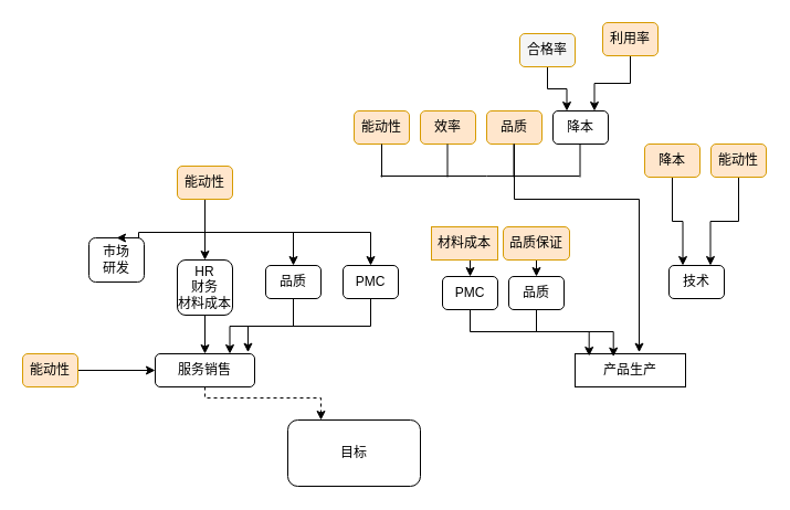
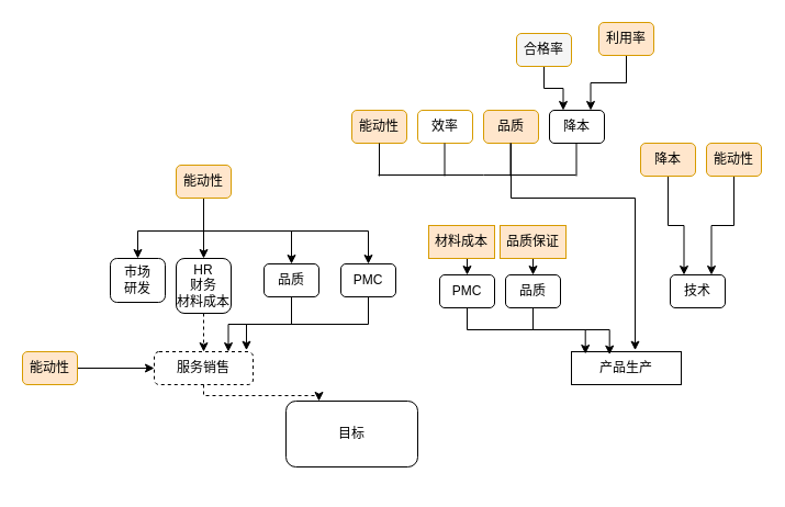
  <mxCell id="0" />
  <mxCell id="1" parent="0" />
- <mxCell id="2" value="目标" style="rounded=1;whiteSpace=wrap;html=1;" vertex="1" parent="1"><mxGeometry x="260" y="380" width="120" height="60" as="geometry" /></mxCell>
+ <mxCell id="2" value="目标" style="rounded=1;whiteSpace=wrap;html=1;" vertex="1" parent="1"><mxGeometry x="260" y="365" width="120" height="60" as="geometry" /></mxCell>
  <mxCell id="3" style="edgeStyle=orthogonalEdgeStyle;rounded=0;orthogonalLoop=1;jettySize=auto;html=1;exitX=0.5;exitY=1;exitDx=0;exitDy=0;entryX=0.25;entryY=0;entryDx=0;entryDy=0;dashed=1;" edge="1" parent="1" source="4" target="2"><mxGeometry relative="1" as="geometry"><Array as="points"><mxPoint x="185" y="360" /><mxPoint x="290" y="360" /></Array></mxGeometry></mxCell>
- <mxCell id="4" value="服务销售" style="rounded=1;whiteSpace=wrap;html=1;" vertex="1" parent="1"><mxGeometry x="140" y="320" width="90" height="30" as="geometry" /></mxCell>
+ <mxCell id="4" value="服务销售" style="rounded=1;whiteSpace=wrap;html=1;dashed=1;" vertex="1" parent="1"><mxGeometry x="140" y="320" width="90" height="30" as="geometry" /></mxCell>
  <mxCell id="5" value="产品生产" style="whiteSpace=wrap;html=1;rounded=0;" vertex="1" parent="1"><mxGeometry x="520" y="320" width="100" height="30" as="geometry" /></mxCell>
- <mxCell id="6" value="市场&lt;div&gt;研发&lt;/div&gt;" style="rounded=1;whiteSpace=wrap;html=1;" vertex="1" parent="1"><mxGeometry x="80" y="215" width="50" height="40" as="geometry" /></mxCell>
+ <mxCell id="6" value="市场&lt;div&gt;研发&lt;/div&gt;" style="rounded=1;whiteSpace=wrap;html=1;" vertex="1" parent="1"><mxGeometry x="100" y="235" width="50" height="40" as="geometry" /></mxCell>
  <mxCell id="7" style="edgeStyle=orthogonalEdgeStyle;rounded=0;orthogonalLoop=1;jettySize=auto;html=1;exitX=0.5;exitY=1;exitDx=0;exitDy=0;entryX=0.75;entryY=0;entryDx=0;entryDy=0;" edge="1" parent="1" source="8" target="4"><mxGeometry relative="1" as="geometry" /></mxCell>
  <mxCell id="8" value="品质" style="rounded=1;whiteSpace=wrap;html=1;" vertex="1" parent="1"><mxGeometry x="240" y="240" width="50" height="30" as="geometry" /></mxCell>
- <mxCell id="9" style="edgeStyle=orthogonalEdgeStyle;rounded=0;orthogonalLoop=1;jettySize=auto;html=1;exitX=0.5;exitY=1;exitDx=0;exitDy=0;entryX=0.5;entryY=0;entryDx=0;entryDy=0;" edge="1" parent="1" source="10" target="4"><mxGeometry relative="1" as="geometry" /></mxCell>
+ <mxCell id="9" style="edgeStyle=orthogonalEdgeStyle;rounded=0;orthogonalLoop=1;jettySize=auto;html=1;exitX=0.5;exitY=1;exitDx=0;exitDy=0;entryX=0.5;entryY=0;entryDx=0;entryDy=0;dashed=1;" edge="1" parent="1" source="10" target="4"><mxGeometry relative="1" as="geometry" /></mxCell>
  <mxCell id="10" value="HR&lt;div&gt;财务&lt;/div&gt;&lt;div&gt;材料成本&lt;/div&gt;" style="rounded=1;whiteSpace=wrap;html=1;" vertex="1" parent="1"><mxGeometry x="160" y="235" width="50" height="50" as="geometry" /></mxCell>
  <mxCell id="11" value="PMC" style="rounded=1;whiteSpace=wrap;html=1;" vertex="1" parent="1"><mxGeometry x="310" y="240" width="50" height="30" as="geometry" /></mxCell>
  <mxCell id="12" value="品质" style="rounded=1;whiteSpace=wrap;html=1;" vertex="1" parent="1"><mxGeometry x="460" y="250" width="50" height="30" as="geometry" /></mxCell>
- <mxCell id="13" value="技术" style="rounded=1;whiteSpace=wrap;html=1;" vertex="1" parent="1"><mxGeometry x="605" y="240" width="50" height="30" as="geometry" /></mxCell>
+ <mxCell id="13" value="技术" style="rounded=1;whiteSpace=wrap;html=1;" vertex="1" parent="1"><mxGeometry x="610" y="250" width="50" height="30" as="geometry" /></mxCell>
  <mxCell id="14" style="edgeStyle=orthogonalEdgeStyle;rounded=0;orthogonalLoop=1;jettySize=auto;html=1;exitX=0.5;exitY=1;exitDx=0;exitDy=0;entryX=0.5;entryY=0;entryDx=0;entryDy=0;" edge="1" parent="1" source="15" target="42"><mxGeometry relative="1" as="geometry" /></mxCell>
  <mxCell id="15" value="材料成本" style="whiteSpace=wrap;html=1;fillColor=#ffe6cc;strokeColor=#d79b00;rounded=0;" vertex="1" parent="1"><mxGeometry x="390" y="205" width="60" height="30" as="geometry" /></mxCell>
  <mxCell id="16" style="edgeStyle=orthogonalEdgeStyle;rounded=0;orthogonalLoop=1;jettySize=auto;html=1;exitX=0.5;exitY=1;exitDx=0;exitDy=0;entryX=0.5;entryY=0;entryDx=0;entryDy=0;" edge="1" parent="1" source="20" target="10"><mxGeometry relative="1" as="geometry" /></mxCell>
  <mxCell id="17" style="edgeStyle=orthogonalEdgeStyle;rounded=0;orthogonalLoop=1;jettySize=auto;html=1;exitX=0.5;exitY=1;exitDx=0;exitDy=0;entryX=0.5;entryY=0;entryDx=0;entryDy=0;" edge="1" parent="1" source="20" target="8"><mxGeometry relative="1" as="geometry" /></mxCell>
  <mxCell id="18" style="edgeStyle=orthogonalEdgeStyle;rounded=0;orthogonalLoop=1;jettySize=auto;html=1;exitX=0.5;exitY=1;exitDx=0;exitDy=0;entryX=0.5;entryY=0;entryDx=0;entryDy=0;" edge="1" parent="1" source="20" target="11"><mxGeometry relative="1" as="geometry" /></mxCell>
  <mxCell id="19" style="edgeStyle=orthogonalEdgeStyle;rounded=0;orthogonalLoop=1;jettySize=auto;html=1;exitX=0.5;exitY=1;exitDx=0;exitDy=0;entryX=0.5;entryY=0;entryDx=0;entryDy=0;" edge="1" parent="1" source="20" target="6"><mxGeometry relative="1" as="geometry"><Array as="points"><mxPoint x="185" y="210" /><mxPoint x="125" y="210" /></Array></mxGeometry></mxCell>
  <mxCell id="20" value="能动性" style="rounded=1;whiteSpace=wrap;html=1;fillColor=#ffe6cc;strokeColor=#d79b00;" vertex="1" parent="1"><mxGeometry x="160" y="150" width="50" height="30" as="geometry" /></mxCell>
  <mxCell id="21" style="edgeStyle=orthogonalEdgeStyle;rounded=0;orthogonalLoop=1;jettySize=auto;html=1;exitX=0.5;exitY=1;exitDx=0;exitDy=0;entryX=0.75;entryY=0;entryDx=0;entryDy=0;" edge="1" parent="1" source="22" target="13"><mxGeometry relative="1" as="geometry" /></mxCell>
  <mxCell id="22" value="能动性" style="rounded=1;whiteSpace=wrap;html=1;fillColor=#ffe6cc;strokeColor=#d79b00;" vertex="1" parent="1"><mxGeometry x="643" y="130" width="50" height="30" as="geometry" /></mxCell>
  <mxCell id="23" style="edgeStyle=orthogonalEdgeStyle;rounded=0;orthogonalLoop=1;jettySize=auto;html=1;exitX=0.5;exitY=1;exitDx=0;exitDy=0;entryX=0.25;entryY=0;entryDx=0;entryDy=0;" edge="1" parent="1" source="24" target="13"><mxGeometry relative="1" as="geometry" /></mxCell>
  <mxCell id="24" value="降本" style="rounded=1;whiteSpace=wrap;html=1;fillColor=#ffe6cc;strokeColor=#d79b00;" vertex="1" parent="1"><mxGeometry x="583" y="130" width="50" height="30" as="geometry" /></mxCell>
  <mxCell id="25" value="能动性" style="rounded=1;whiteSpace=wrap;html=1;fillColor=#ffe6cc;strokeColor=#d79b00;" vertex="1" parent="1"><mxGeometry x="320" y="100" width="50" height="30" as="geometry" /></mxCell>
- <mxCell id="26" value="效率" style="rounded=1;whiteSpace=wrap;html=1;fillColor=#ffe6cc;strokeColor=#d79b00;" vertex="1" parent="1"><mxGeometry x="380" y="100" width="50" height="30" as="geometry" /></mxCell>
+ <mxCell id="26" value="效率" style="rounded=1;whiteSpace=wrap;html=1;fillColor=#ffffff;strokeColor=#d79b00;" vertex="1" parent="1"><mxGeometry x="380" y="100" width="50" height="30" as="geometry" /></mxCell>
  <mxCell id="27" style="edgeStyle=orthogonalEdgeStyle;rounded=0;orthogonalLoop=1;jettySize=auto;html=1;exitX=0.5;exitY=1;exitDx=0;exitDy=0;entryX=0.5;entryY=0;entryDx=0;entryDy=0;" edge="1" parent="1" source="28" target="12"><mxGeometry relative="1" as="geometry" /></mxCell>
- <mxCell id="28" value="品质保证" style="rounded=1;whiteSpace=wrap;html=1;fillColor=#ffe6cc;strokeColor=#d79b00;" vertex="1" parent="1"><mxGeometry x="455" y="205" width="60" height="30" as="geometry" /></mxCell>
+ <mxCell id="28" value="品质保证" style="whiteSpace=wrap;html=1;fillColor=#ffe6cc;strokeColor=#d79b00;rounded=0;" vertex="1" parent="1"><mxGeometry x="455" y="205" width="60" height="30" as="geometry" /></mxCell>
  <mxCell id="29" value="品质" style="rounded=1;whiteSpace=wrap;html=1;fillColor=#ffe6cc;strokeColor=#d79b00;" vertex="1" parent="1"><mxGeometry x="440" y="100" width="50" height="30" as="geometry" /></mxCell>
  <mxCell id="30" value="降本" style="rounded=1;whiteSpace=wrap;html=1;" vertex="1" parent="1"><mxGeometry x="500" y="100" width="50" height="30" as="geometry" /></mxCell>
  <mxCell id="31" style="edgeStyle=orthogonalEdgeStyle;rounded=0;orthogonalLoop=1;jettySize=auto;html=1;exitX=0.5;exitY=1;exitDx=0;exitDy=0;entryX=0.25;entryY=0;entryDx=0;entryDy=0;" edge="1" parent="1" source="32" target="30"><mxGeometry relative="1" as="geometry" /></mxCell>
  <mxCell id="32" value="合格率" style="rounded=1;whiteSpace=wrap;html=1;fillColor=#f5f5f5;strokeColor=#d79b00;" vertex="1" parent="1"><mxGeometry x="470" y="30" width="50" height="30" as="geometry" /></mxCell>
  <mxCell id="33" style="edgeStyle=orthogonalEdgeStyle;rounded=0;orthogonalLoop=1;jettySize=auto;html=1;exitX=0.5;exitY=1;exitDx=0;exitDy=0;entryX=0.75;entryY=0;entryDx=0;entryDy=0;" edge="1" parent="1" source="34" target="30"><mxGeometry relative="1" as="geometry" /></mxCell>
  <mxCell id="34" value="利用率" style="rounded=1;whiteSpace=wrap;html=1;fillColor=#ffe6cc;strokeColor=#d79b00;" vertex="1" parent="1"><mxGeometry x="545" y="20" width="50" height="30" as="geometry" /></mxCell>
  <mxCell id="35" style="edgeStyle=orthogonalEdgeStyle;rounded=0;orthogonalLoop=1;jettySize=auto;html=1;exitX=0.5;exitY=1;exitDx=0;exitDy=0;entryX=0.127;entryY=0.067;entryDx=0;entryDy=0;entryPerimeter=0;" edge="1" parent="1" source="12" target="5"><mxGeometry relative="1" as="geometry" /></mxCell>
  <mxCell id="36" style="edgeStyle=orthogonalEdgeStyle;rounded=0;orthogonalLoop=1;jettySize=auto;html=1;exitX=0.5;exitY=1;exitDx=0;exitDy=0;entryX=0.933;entryY=-0.044;entryDx=0;entryDy=0;entryPerimeter=0;" edge="1" parent="1" source="11" target="4"><mxGeometry relative="1" as="geometry" /></mxCell>
  <mxCell id="37" value="" style="endArrow=none;html=1;rounded=0;" edge="1" parent="1"><mxGeometry width="50" height="50" relative="1" as="geometry"><mxPoint x="344" y="159" as="sourcePoint" /><mxPoint x="524" y="159" as="targetPoint" /><Array as="points"><mxPoint x="440" y="159" /></Array></mxGeometry></mxCell>
  <mxCell id="38" value="" style="endArrow=none;html=1;rounded=0;entryX=0.5;entryY=1;entryDx=0;entryDy=0;" edge="1" parent="1" target="25"><mxGeometry width="50" height="50" relative="1" as="geometry"><mxPoint x="345" y="160" as="sourcePoint" /><mxPoint x="410" y="200" as="targetPoint" /></mxGeometry></mxCell>
  <mxCell id="39" value="" style="endArrow=none;html=1;rounded=0;entryX=0.5;entryY=1;entryDx=0;entryDy=0;" edge="1" parent="1"><mxGeometry width="50" height="50" relative="1" as="geometry"><mxPoint x="404.5" y="160" as="sourcePoint" /><mxPoint x="404.5" y="130" as="targetPoint" /></mxGeometry></mxCell>
  <mxCell id="40" value="" style="endArrow=none;html=1;rounded=0;entryX=0.5;entryY=1;entryDx=0;entryDy=0;" edge="1" parent="1"><mxGeometry width="50" height="50" relative="1" as="geometry"><mxPoint x="464.5" y="160" as="sourcePoint" /><mxPoint x="464.5" y="130" as="targetPoint" /></mxGeometry></mxCell>
  <mxCell id="41" value="" style="endArrow=none;html=1;rounded=0;entryX=0.5;entryY=1;entryDx=0;entryDy=0;" edge="1" parent="1"><mxGeometry width="50" height="50" relative="1" as="geometry"><mxPoint x="524.5" y="160" as="sourcePoint" /><mxPoint x="524.5" y="130" as="targetPoint" /></mxGeometry></mxCell>
  <mxCell id="42" value="PMC" style="rounded=1;whiteSpace=wrap;html=1;" vertex="1" parent="1"><mxGeometry x="400" y="250" width="50" height="30" as="geometry" /></mxCell>
  <mxCell id="43" style="edgeStyle=orthogonalEdgeStyle;rounded=0;orthogonalLoop=1;jettySize=auto;html=1;exitX=0.5;exitY=1;exitDx=0;exitDy=0;entryX=0.347;entryY=0.089;entryDx=0;entryDy=0;entryPerimeter=0;" edge="1" parent="1" source="42" target="5"><mxGeometry relative="1" as="geometry" /></mxCell>
  <mxCell id="44" style="edgeStyle=orthogonalEdgeStyle;rounded=0;orthogonalLoop=1;jettySize=auto;html=1;exitX=1;exitY=0.5;exitDx=0;exitDy=0;entryX=0;entryY=0.5;entryDx=0;entryDy=0;" edge="1" parent="1" source="45" target="4"><mxGeometry relative="1" as="geometry" /></mxCell>
  <mxCell id="45" value="能动性" style="rounded=1;whiteSpace=wrap;html=1;fillColor=#ffe6cc;strokeColor=#d79b00;" vertex="1" parent="1"><mxGeometry x="20" y="320" width="50" height="30" as="geometry" /></mxCell>
  <mxCell id="46" style="edgeStyle=orthogonalEdgeStyle;rounded=0;orthogonalLoop=1;jettySize=auto;html=1;exitX=0.5;exitY=1;exitDx=0;exitDy=0;entryX=0.58;entryY=-0.044;entryDx=0;entryDy=0;entryPerimeter=0;" edge="1" parent="1" source="29" target="5"><mxGeometry relative="1" as="geometry"><Array as="points"><mxPoint x="465" y="180" /><mxPoint x="578" y="180" /></Array></mxGeometry></mxCell>
